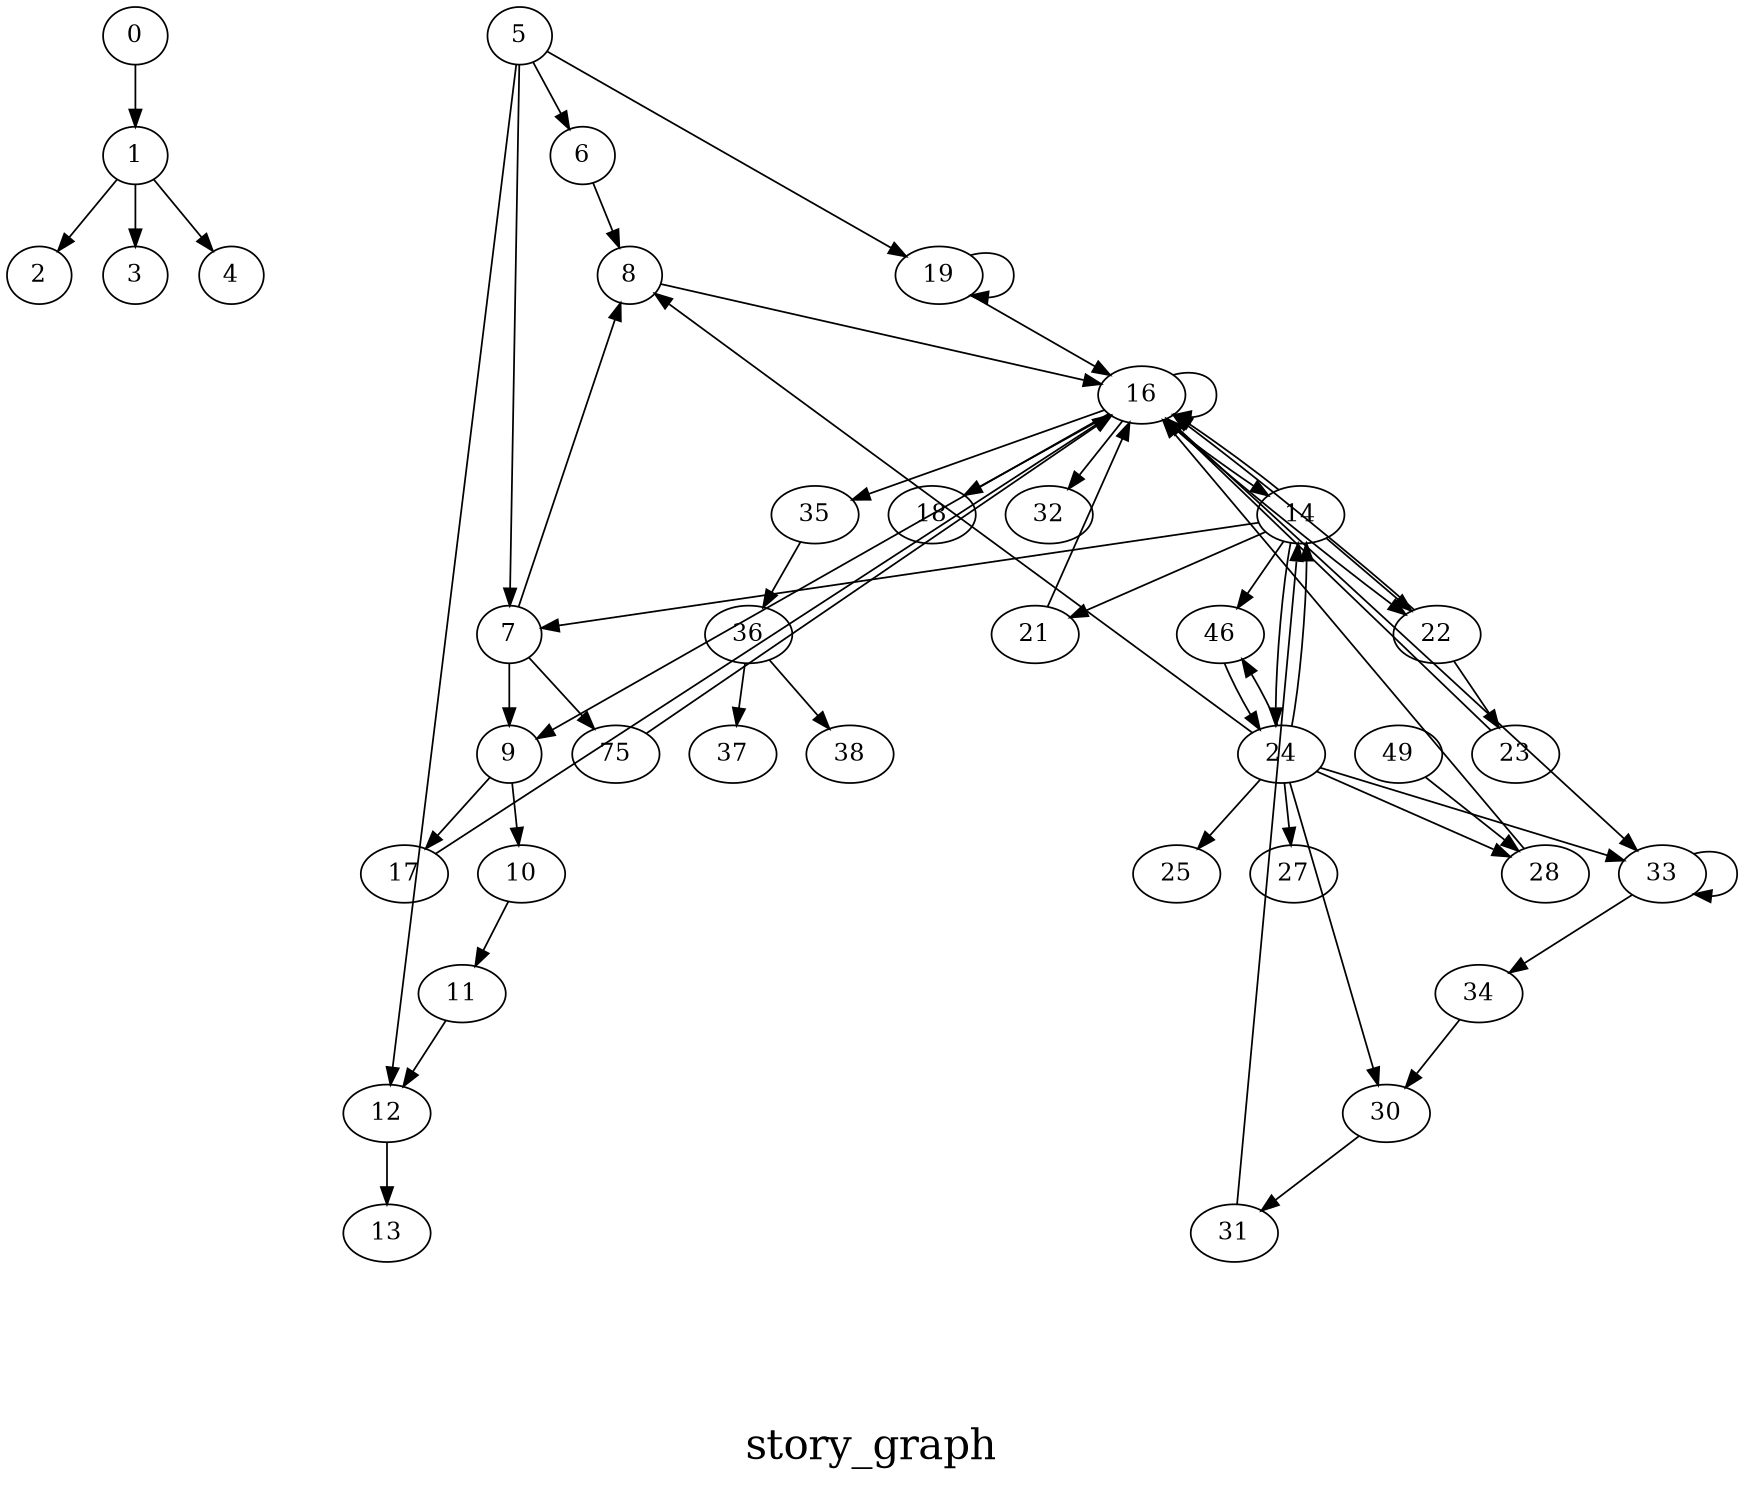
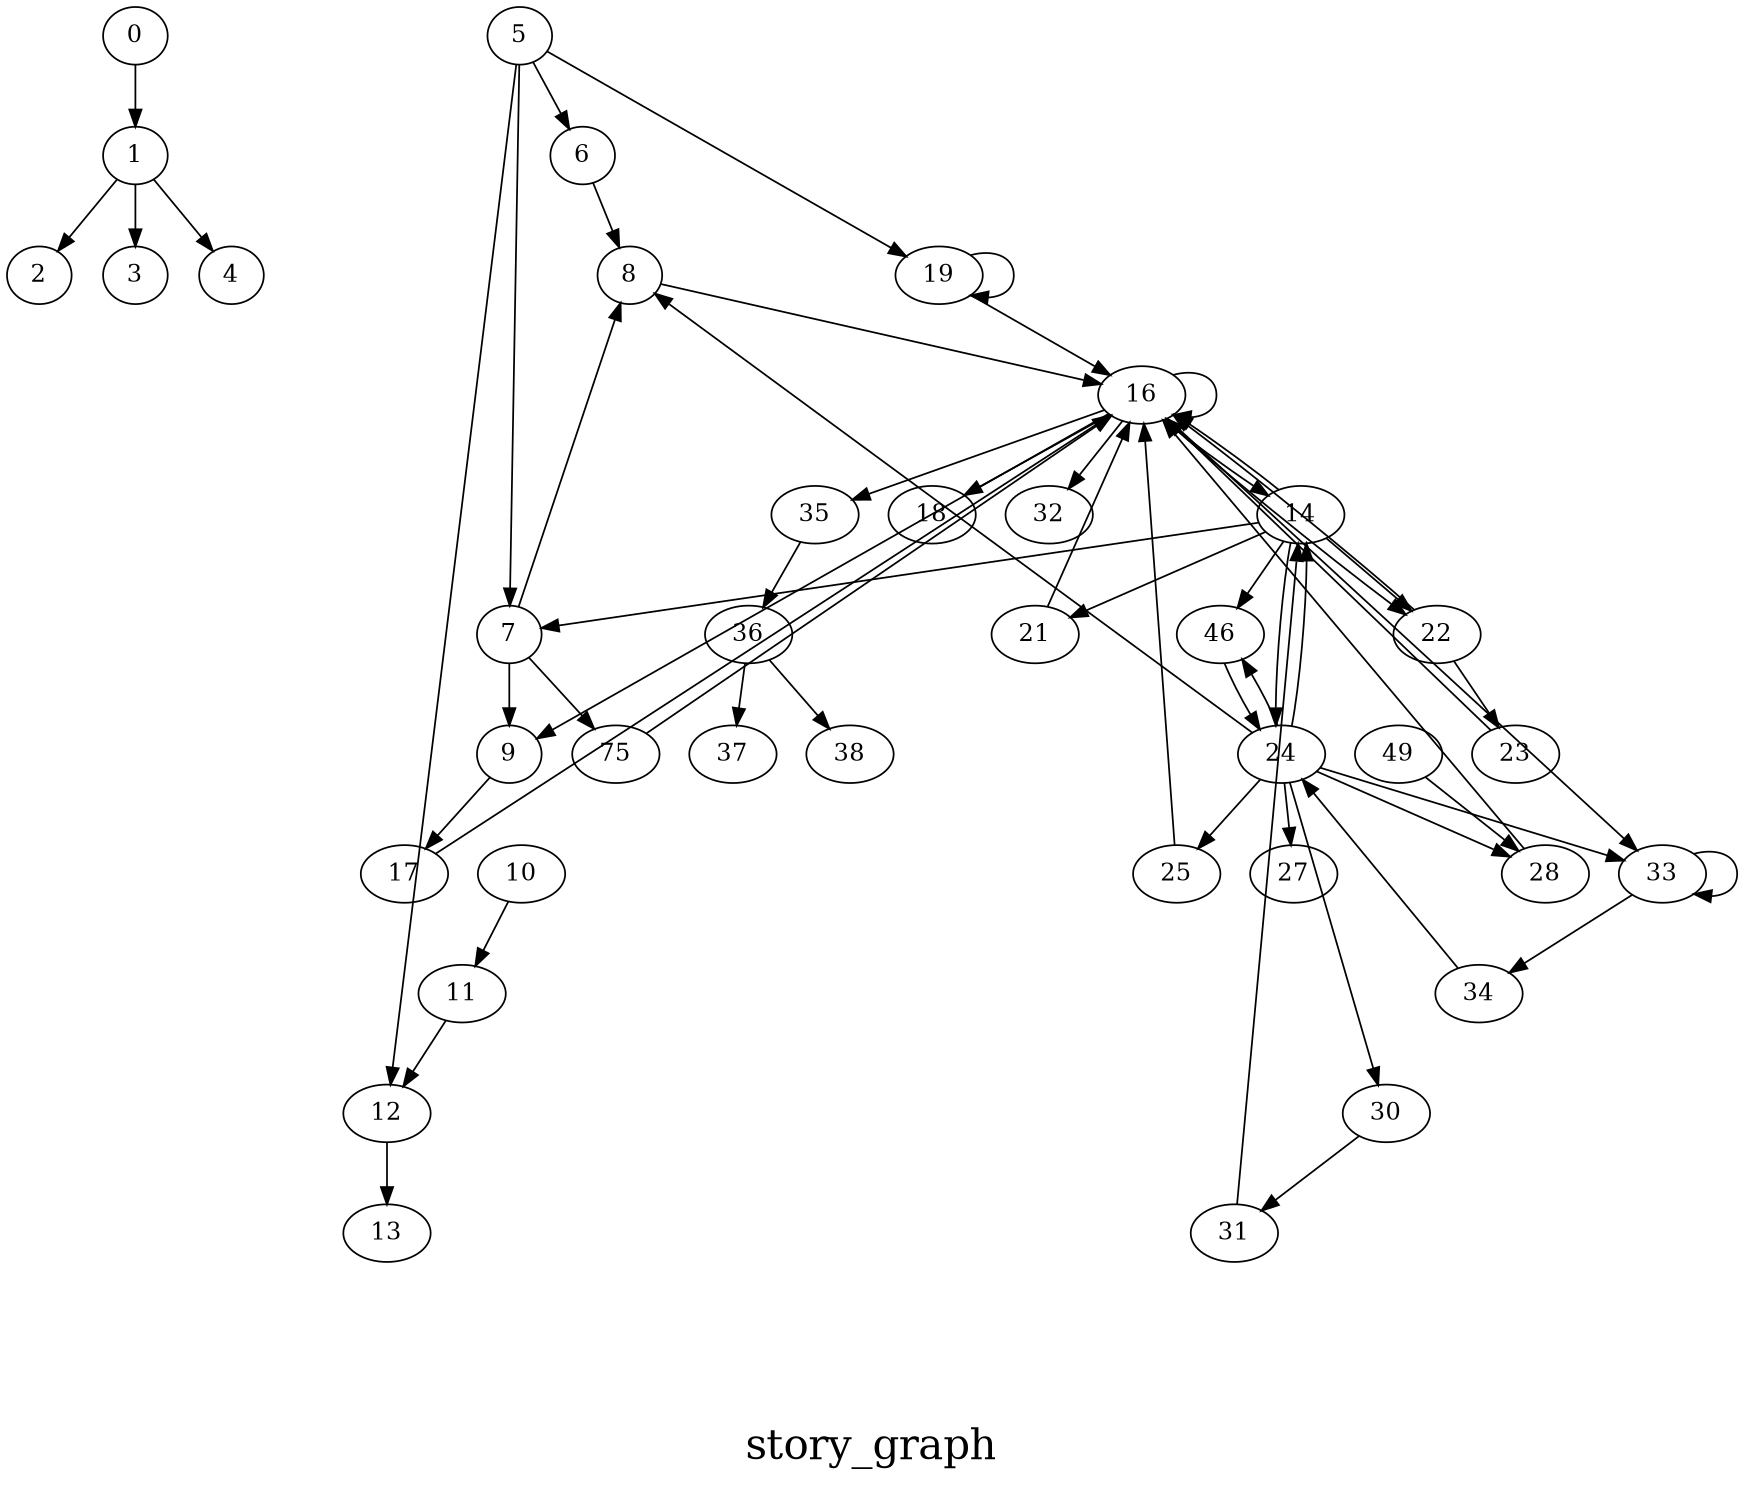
  digraph {
    fontsize=24
    label="\nstory_graph\n"
    splines=false
    node [shape=ellipse]
    0 [height=0.3 width=0.3]
    1 [height=0.3 width=0.3]
    2 [height=0.3 width=0.3]
    3 [height=0.3 width=0.3]
    4 [height=0.3 width=0.3]
    5 [height=0.3 width=0.3]
    6 [height=0.3 width=0.3]
    7 [height=0.3 width=0.3]
    12 [height=0.3 width=0.3]
    19 [height=0.3 width=0.3]
    8 [height=0.3 width=0.3]
    9 [height=0.3 width=0.3]
    n13 [height=0.3 label=75 width=0.3]
    13 [height=0.3 width=0.3]
    16 [height=0.3 width=0.3]
    10 [height=0.3 width=0.3]
    17 [height=0.3 width=0.3]
    14 [height=0.3 width=0.3]
    22 [height=0.3 width=0.3]
    18 [height=0.3 width=0.3]
    32 [height=0.3 width=0.3]
    33 [height=0.3 width=0.3]
    35 [height=0.3 width=0.3]
    11 [height=0.3 width=0.3]
    21 [height=0.3 width=0.3]
    24 [height=0.3 width=0.3]
    n27 [height=0.3 label=46 width=0.3]
    23 [height=0.3 width=0.3]
    25 [height=0.3 width=0.3]
    27 [height=0.3 width=0.3]
    28 [height=0.3 width=0.3]
    30 [height=0.3 width=0.3]
    34 [height=0.3 width=0.3]
    36 [height=0.3 width=0.3]
    31 [height=0.3 width=0.3]
    n36 [height=0.3 label=49 width=0.3]
    37 [height=0.3 width=0.3]
    38 [height=0.3 width=0.3]
    0 -> 1
    1 -> 2
    1 -> 3
    1 -> 4
    5 -> 6
    5 -> 7
    5 -> 12
    5 -> 19
    6 -> 8
    7 -> 8
    7 -> 9
    7 -> n13
    12 -> 13
    19 -> 19
    19 -> 16
    8 -> 16
-   9 -> 10
    9 -> 17
    n13 -> 16
    16 -> 9
    16 -> 16
    16 -> 14
    16 -> 22
    16 -> 18
    16 -> 32
    16 -> 33
    16 -> 35
    10 -> 11
    17 -> 16
    14 -> 7
    14 -> 16
    14 -> 22
    14 -> 21
    14 -> 24
    14 -> n27
    22 -> 16
    22 -> 23
    33 -> 33
    33 -> 34
    35 -> 36
    11 -> 12
    21 -> 16
    24 -> 8
    24 -> 14
    24 -> 33
    24 -> n27
    24 -> 25
    24 -> 27
    24 -> 28
    24 -> 30
    n27 -> 24
    23 -> 16
+   25 -> 16
    28 -> 16
    30 -> 31
-   34 -> 30
+   34 -> 24
    36 -> 37
    36 -> 38
    31 -> 14
    n36 -> 28
  }
